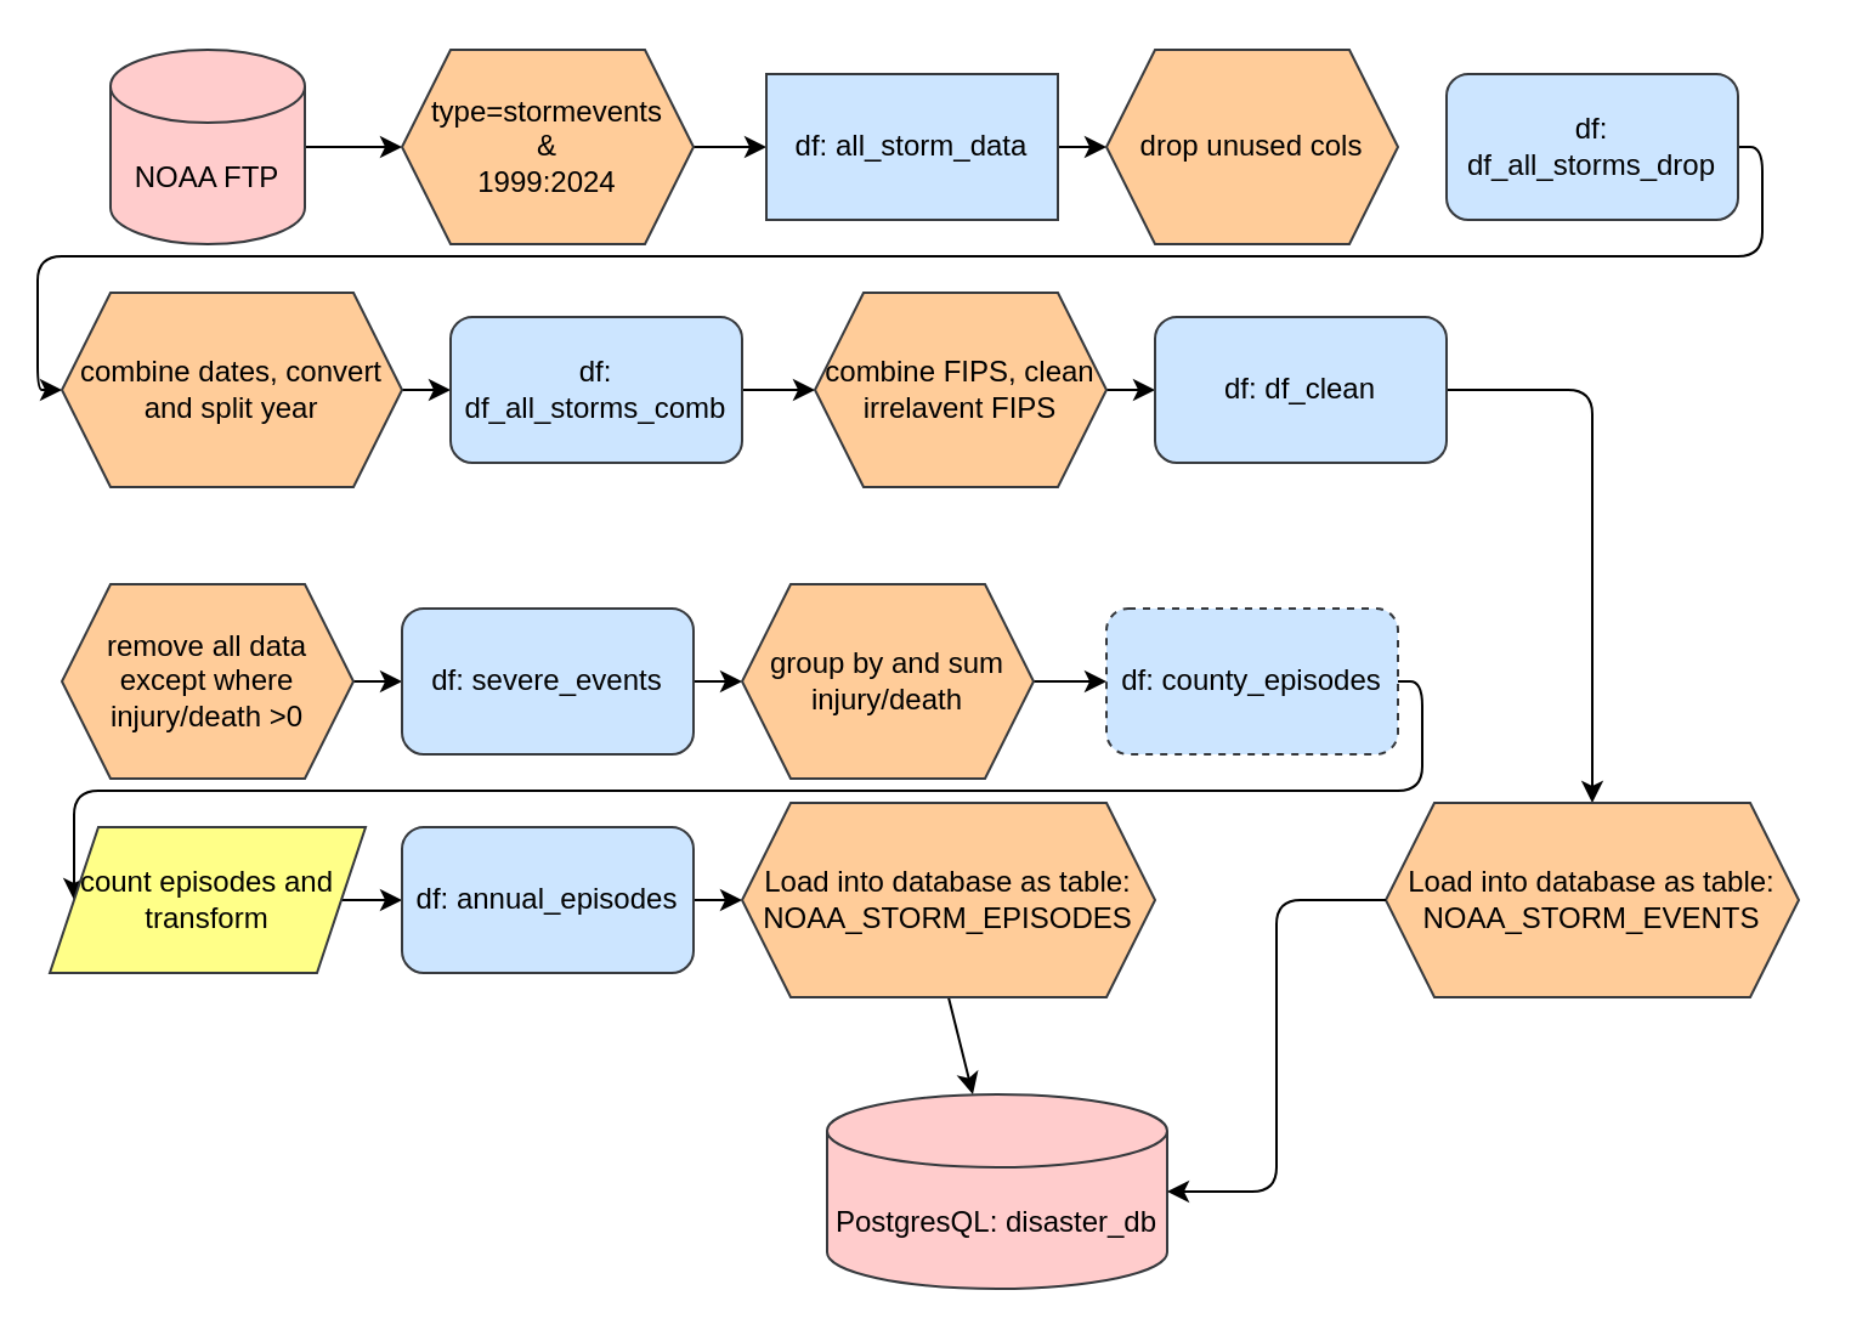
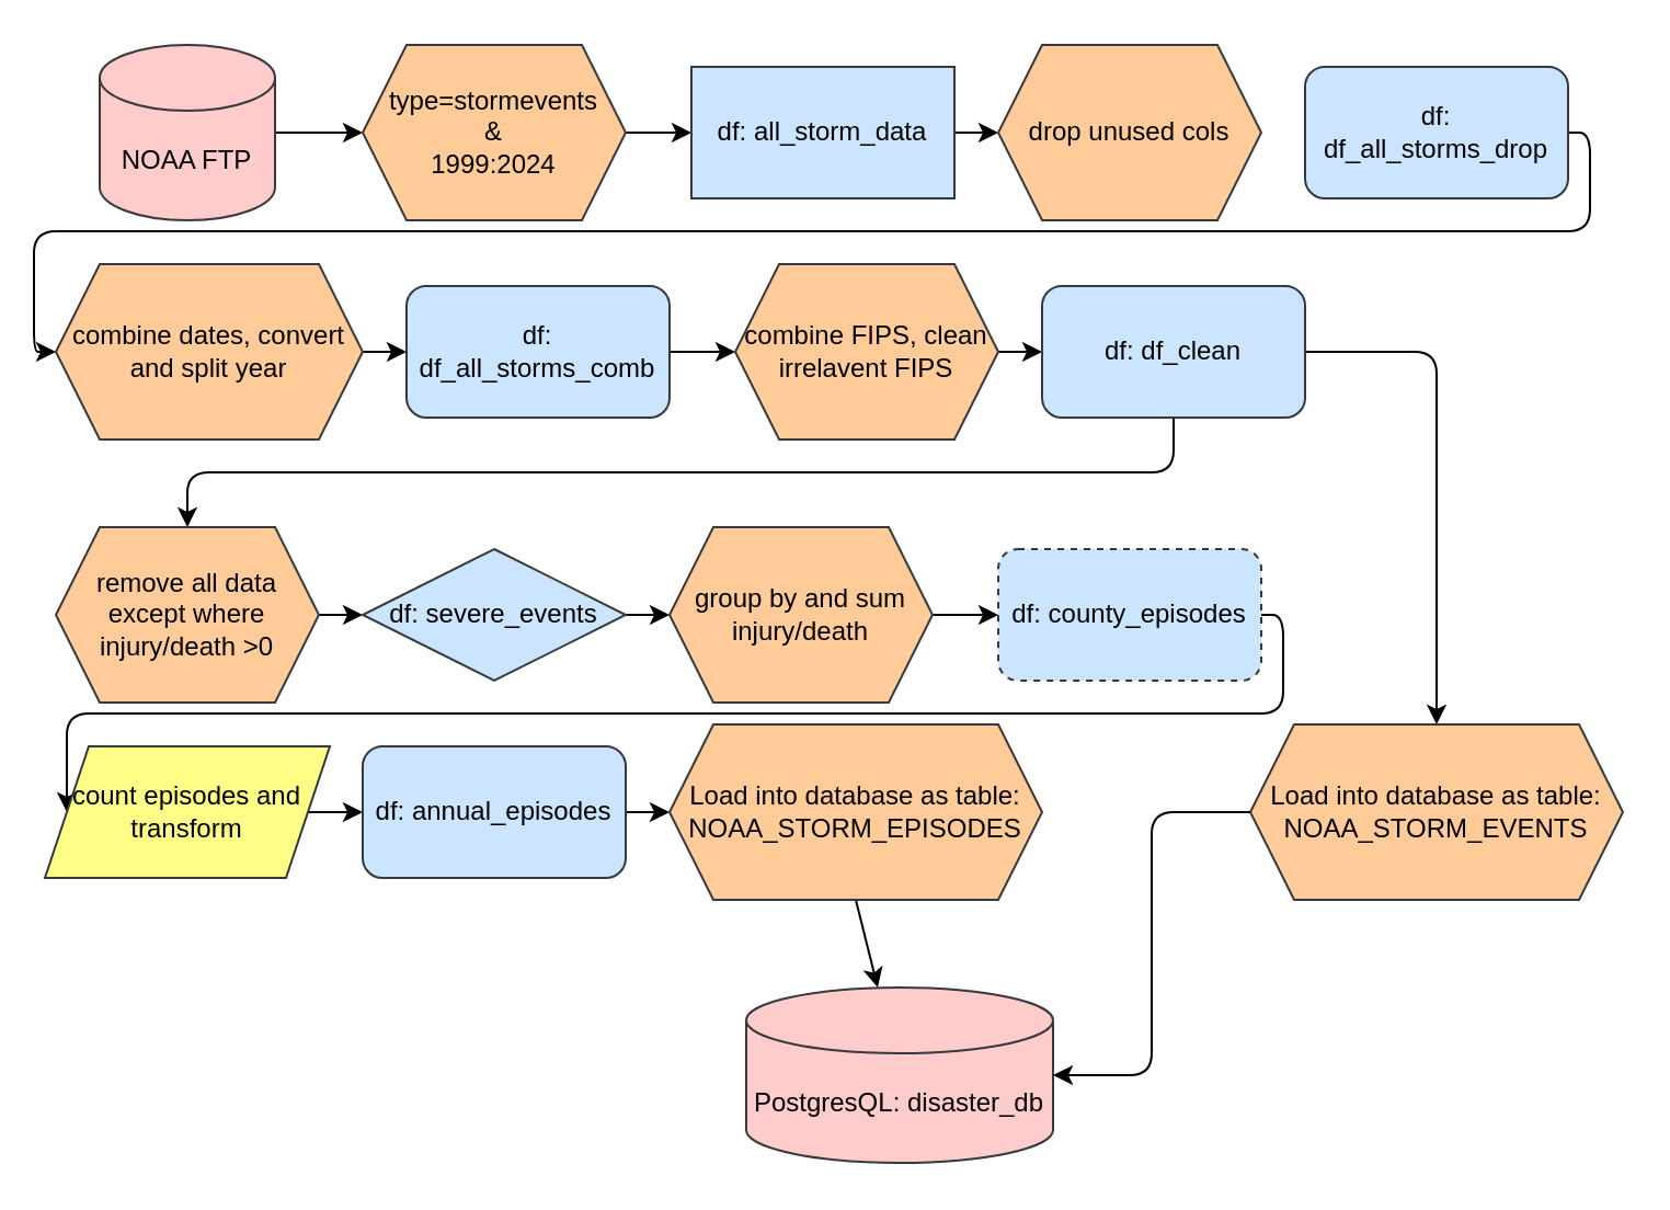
  <mxCell id="0" />
  <mxCell id="1" parent="0" />
  <mxCell id="2" style="edgeStyle=none;html=1;exitX=1;exitY=0.5;exitDx=0;exitDy=0;exitPerimeter=0;entryX=0;entryY=0.5;entryDx=0;entryDy=0;" parent="1" source="3" target="5" edge="1"><mxGeometry relative="1" as="geometry" /></mxCell>
  <mxCell id="3" value="NOAA FTP" style="shape=cylinder3;whiteSpace=wrap;html=1;boundedLbl=1;backgroundOutline=1;size=15;fillColor=#ffcccc;strokeColor=#36393d;" parent="1" vertex="1"><mxGeometry x="45" y="20" width="80" height="80" as="geometry" /></mxCell>
  <mxCell id="4" style="edgeStyle=none;html=1;exitX=1;exitY=0.5;exitDx=0;exitDy=0;entryX=0;entryY=0.5;entryDx=0;entryDy=0;" parent="1" source="5" target="7" edge="1"><mxGeometry relative="1" as="geometry" /></mxCell>
  <mxCell id="5" value="type=stormevents&lt;div&gt;&amp;amp;&lt;/div&gt;&lt;div&gt;1999:2024&lt;/div&gt;" style="shape=hexagon;perimeter=hexagonPerimeter2;whiteSpace=wrap;html=1;fixedSize=1;fillColor=#ffcc99;strokeColor=#36393d;" parent="1" vertex="1"><mxGeometry x="165" y="20" width="120" height="80" as="geometry" /></mxCell>
  <mxCell id="6" style="edgeStyle=none;html=1;exitX=1;exitY=0.5;exitDx=0;exitDy=0;" parent="1" source="7" target="10" edge="1"><mxGeometry relative="1" as="geometry" /></mxCell>
  <mxCell id="7" value="df: all_storm_data" style="whiteSpace=wrap;html=1;fillColor=#cce5ff;strokeColor=#36393d;rounded=0;" parent="1" vertex="1"><mxGeometry x="315" y="30" width="120" height="60" as="geometry" /></mxCell>
  <mxCell id="8" style="edgeStyle=orthogonalEdgeStyle;html=1;exitX=1;exitY=0.5;exitDx=0;exitDy=0;entryX=0;entryY=0.5;entryDx=0;entryDy=0;" parent="1" source="9" target="12" edge="1"><mxGeometry relative="1" as="geometry" /></mxCell>
  <mxCell id="9" value="df: df_all_storms_drop" style="rounded=1;whiteSpace=wrap;html=1;fillColor=#cce5ff;strokeColor=#36393d;" parent="1" vertex="1"><mxGeometry x="595" y="30" width="120" height="60" as="geometry" /></mxCell>
  <mxCell id="10" value="drop unused cols" style="shape=hexagon;perimeter=hexagonPerimeter2;whiteSpace=wrap;html=1;fixedSize=1;fillColor=#ffcc99;strokeColor=#36393d;" parent="1" vertex="1"><mxGeometry x="455" y="20" width="120" height="80" as="geometry" /></mxCell>
  <mxCell id="11" style="edgeStyle=none;html=1;exitX=1;exitY=0.5;exitDx=0;exitDy=0;entryX=0;entryY=0.5;entryDx=0;entryDy=0;" parent="1" source="12" target="14" edge="1"><mxGeometry relative="1" as="geometry" /></mxCell>
  <mxCell id="12" value="combine dates, convert and split year" style="shape=hexagon;perimeter=hexagonPerimeter2;whiteSpace=wrap;html=1;fixedSize=1;fillColor=#ffcc99;strokeColor=#36393d;" parent="1" vertex="1"><mxGeometry x="25" y="120" width="140" height="80" as="geometry" /></mxCell>
  <mxCell id="13" style="edgeStyle=none;html=1;exitX=1;exitY=0.5;exitDx=0;exitDy=0;entryX=0;entryY=0.5;entryDx=0;entryDy=0;" parent="1" source="14" target="16" edge="1"><mxGeometry relative="1" as="geometry" /></mxCell>
  <mxCell id="14" value="df: df_all_storms_comb" style="rounded=1;whiteSpace=wrap;html=1;fillColor=#cce5ff;strokeColor=#36393d;" parent="1" vertex="1"><mxGeometry x="185" y="130" width="120" height="60" as="geometry" /></mxCell>
  <mxCell id="15" style="edgeStyle=none;html=1;exitX=1;exitY=0.5;exitDx=0;exitDy=0;entryX=0;entryY=0.5;entryDx=0;entryDy=0;" parent="1" source="16" target="19" edge="1"><mxGeometry relative="1" as="geometry" /></mxCell>
  <mxCell id="16" value="combine FIPS, clean irrelavent FIPS" style="shape=hexagon;perimeter=hexagonPerimeter2;whiteSpace=wrap;html=1;fixedSize=1;fillColor=#ffcc99;strokeColor=#36393d;" parent="1" vertex="1"><mxGeometry x="335" y="120" width="120" height="80" as="geometry" /></mxCell>
+ <mxCell id="17" style="edgeStyle=orthogonalEdgeStyle;html=1;exitX=0.5;exitY=1;exitDx=0;exitDy=0;entryX=0.5;entryY=0;entryDx=0;entryDy=0;" parent="1" source="19" target="21" edge="1"><mxGeometry relative="1" as="geometry" /></mxCell>
  <mxCell id="18" style="edgeStyle=orthogonalEdgeStyle;html=1;exitX=1;exitY=0.5;exitDx=0;exitDy=0;entryX=0.5;entryY=0;entryDx=0;entryDy=0;" parent="1" source="19" target="35" edge="1"><mxGeometry relative="1" as="geometry" /></mxCell>
  <mxCell id="19" value="df: df_clean" style="rounded=1;whiteSpace=wrap;html=1;fillColor=#cce5ff;strokeColor=#36393d;" parent="1" vertex="1"><mxGeometry x="475" y="130" width="120" height="60" as="geometry" /></mxCell>
  <mxCell id="20" style="edgeStyle=none;html=1;exitX=1;exitY=0.5;exitDx=0;exitDy=0;entryX=0;entryY=0.5;entryDx=0;entryDy=0;" parent="1" source="21" target="25" edge="1"><mxGeometry relative="1" as="geometry" /></mxCell>
  <mxCell id="21" value="remove all data except where injury/death &amp;gt;0" style="shape=hexagon;perimeter=hexagonPerimeter2;whiteSpace=wrap;html=1;fixedSize=1;fillColor=#ffcc99;strokeColor=#36393d;" parent="1" vertex="1"><mxGeometry x="25" y="240" width="120" height="80" as="geometry" /></mxCell>
  <mxCell id="22" style="edgeStyle=orthogonalEdgeStyle;html=1;exitX=1;exitY=0.5;exitDx=0;exitDy=0;entryX=0;entryY=0.5;entryDx=0;entryDy=0;" parent="1" source="23" target="27" edge="1"><mxGeometry relative="1" as="geometry" /></mxCell>
  <mxCell id="23" value="df: county_episodes" style="rounded=1;whiteSpace=wrap;html=1;fillColor=#cce5ff;strokeColor=#36393d;dashed=1;" parent="1" vertex="1"><mxGeometry x="455" y="250" width="120" height="60" as="geometry" /></mxCell>
  <mxCell id="24" style="edgeStyle=none;html=1;exitX=1;exitY=0.5;exitDx=0;exitDy=0;entryX=0;entryY=0.5;entryDx=0;entryDy=0;" parent="1" source="25" target="29" edge="1"><mxGeometry relative="1" as="geometry" /></mxCell>
- <mxCell id="25" value="df: severe_events" style="rounded=1;whiteSpace=wrap;html=1;fillColor=#cce5ff;strokeColor=#36393d;" parent="1" vertex="1"><mxGeometry x="165" y="250" width="120" height="60" as="geometry" /></mxCell>
+ <mxCell id="25" value="df: severe_events" style="rhombus;whiteSpace=wrap;html=1;fillColor=#cce5ff;strokeColor=#36393d;" parent="1" vertex="1"><mxGeometry x="165" y="250" width="120" height="60" as="geometry" /></mxCell>
  <mxCell id="26" style="edgeStyle=none;html=1;exitX=1;exitY=0.5;exitDx=0;exitDy=0;entryX=0;entryY=0.5;entryDx=0;entryDy=0;" parent="1" source="27" target="31" edge="1"><mxGeometry relative="1" as="geometry" /></mxCell>
  <mxCell id="27" value="count episodes and transform" style="shape=parallelogram;perimeter=parallelogramPerimeter;whiteSpace=wrap;html=1;fixedSize=1;fillColor=#ffff88;strokeColor=#36393d;" parent="1" vertex="1"><mxGeometry x="20" y="340" width="130" height="60" as="geometry" /></mxCell>
  <mxCell id="28" style="edgeStyle=none;html=1;exitX=1;exitY=0.5;exitDx=0;exitDy=0;entryX=0;entryY=0.5;entryDx=0;entryDy=0;" parent="1" source="29" target="23" edge="1"><mxGeometry relative="1" as="geometry" /></mxCell>
  <mxCell id="29" value="group by and sum injury/death" style="shape=hexagon;perimeter=hexagonPerimeter2;whiteSpace=wrap;html=1;fixedSize=1;fillColor=#ffcc99;strokeColor=#36393d;" parent="1" vertex="1"><mxGeometry x="305" y="240" width="120" height="80" as="geometry" /></mxCell>
  <mxCell id="30" style="edgeStyle=none;html=1;exitX=1;exitY=0.5;exitDx=0;exitDy=0;entryX=0;entryY=0.5;entryDx=0;entryDy=0;" parent="1" source="31" target="34" edge="1"><mxGeometry relative="1" as="geometry" /></mxCell>
  <mxCell id="31" value="df: annual_episodes" style="rounded=1;whiteSpace=wrap;html=1;fillColor=#cce5ff;strokeColor=#36393d;" parent="1" vertex="1"><mxGeometry x="165" y="340" width="120" height="60" as="geometry" /></mxCell>
  <mxCell id="32" value="&lt;div&gt;PostgresQL: disaster_db&lt;/div&gt;" style="shape=cylinder3;whiteSpace=wrap;html=1;boundedLbl=1;backgroundOutline=1;size=15;fillColor=#ffcccc;strokeColor=#36393d;" parent="1" vertex="1"><mxGeometry x="340" y="450" width="140" height="80" as="geometry" /></mxCell>
  <mxCell id="33" style="edgeStyle=none;html=1;exitX=0.5;exitY=1;exitDx=0;exitDy=0;" parent="1" source="34" target="32" edge="1"><mxGeometry relative="1" as="geometry" /></mxCell>
  <mxCell id="34" value="Load into database as table:&lt;br&gt;NOAA_STORM_EPISODES" style="shape=hexagon;perimeter=hexagonPerimeter2;whiteSpace=wrap;html=1;fixedSize=1;fillColor=#ffcc99;strokeColor=#36393d;" parent="1" vertex="1"><mxGeometry x="305" y="330" width="170" height="80" as="geometry" /></mxCell>
  <mxCell id="35" value="Load into database as table:&lt;br&gt;NOAA_STORM_EVENTS" style="shape=hexagon;perimeter=hexagonPerimeter2;whiteSpace=wrap;html=1;fixedSize=1;fillColor=#ffcc99;strokeColor=#36393d;" parent="1" vertex="1"><mxGeometry x="570" y="330" width="170" height="80" as="geometry" /></mxCell>
  <mxCell id="36" style="edgeStyle=orthogonalEdgeStyle;html=1;exitX=0;exitY=0.5;exitDx=0;exitDy=0;entryX=1;entryY=0.5;entryDx=0;entryDy=0;entryPerimeter=0;" parent="1" source="35" target="32" edge="1"><mxGeometry relative="1" as="geometry" /></mxCell>
